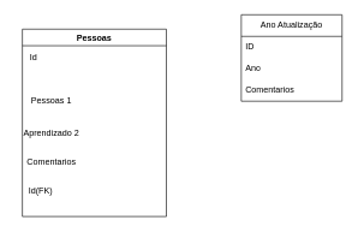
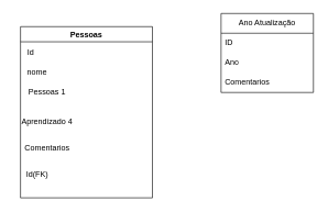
  <mxCell id="0" />
  <mxCell id="1" parent="0" />
  <mxCell id="2" value="Pessoas" style="swimlane;whiteSpace=wrap;html=1;" vertex="1" parent="1"><mxGeometry x="30" y="40" width="200" height="260" as="geometry" /></mxCell>
  <mxCell id="3" value="Id" style="text;html=1;align=center;verticalAlign=middle;resizable=0;points=[];autosize=1;strokeColor=none;fillColor=none;" vertex="1" parent="2"><mxGeometry y="25" width="30" height="30" as="geometry" /></mxCell>
+ <mxCell id="4" value="nome" style="text;html=1;align=center;verticalAlign=middle;resizable=0;points=[];autosize=1;strokeColor=none;fillColor=none;" vertex="1" parent="2"><mxGeometry y="55" width="50" height="30" as="geometry" /></mxCell>
  <mxCell id="5" value="Pessoas 1" style="text;html=1;align=center;verticalAlign=middle;resizable=0;points=[];autosize=1;strokeColor=none;fillColor=none;" vertex="1" parent="2"><mxGeometry x="-10" y="85" width="100" height="30" as="geometry" /></mxCell>
- <mxCell id="6" value="Aprendizado 2" style="text;html=1;align=center;verticalAlign=middle;resizable=0;points=[];autosize=1;strokeColor=none;fillColor=none;" vertex="1" parent="2"><mxGeometry x="-10" y="130" width="100" height="30" as="geometry" /></mxCell>
+ <mxCell id="6" value="Aprendizado 4" style="text;html=1;align=center;verticalAlign=middle;resizable=0;points=[];autosize=1;strokeColor=none;fillColor=none;" vertex="1" parent="2"><mxGeometry x="-10" y="130" width="100" height="30" as="geometry" /></mxCell>
  <mxCell id="7" value="Comentarios" style="text;html=1;align=center;verticalAlign=middle;resizable=0;points=[];autosize=1;strokeColor=none;fillColor=none;" vertex="1" parent="2"><mxGeometry x="-5" y="170" width="90" height="30" as="geometry" /></mxCell>
  <mxCell id="8" value="Id(FK)" style="text;html=1;align=center;verticalAlign=middle;resizable=0;points=[];autosize=1;strokeColor=none;fillColor=none;" vertex="1" parent="2"><mxGeometry x="-5" y="210" width="60" height="30" as="geometry" /></mxCell>
  <mxCell id="9" value="Ano Atualização" style="swimlane;fontStyle=0;childLayout=stackLayout;horizontal=1;startSize=30;horizontalStack=0;resizeParent=1;resizeParentMax=0;resizeLast=0;collapsible=1;marginBottom=0;whiteSpace=wrap;html=1;" vertex="1" parent="1"><mxGeometry x="334" y="20" width="140" height="120" as="geometry" /></mxCell>
  <mxCell id="10" value="ID" style="text;strokeColor=none;fillColor=none;align=left;verticalAlign=middle;spacingLeft=4;spacingRight=4;overflow=hidden;points=[[0,0.5],[1,0.5]];portConstraint=eastwest;rotatable=0;whiteSpace=wrap;html=1;" vertex="1" parent="9"><mxGeometry y="30" width="140" height="30" as="geometry" /></mxCell>
  <mxCell id="11" value="Ano" style="text;strokeColor=none;fillColor=none;align=left;verticalAlign=middle;spacingLeft=4;spacingRight=4;overflow=hidden;points=[[0,0.5],[1,0.5]];portConstraint=eastwest;rotatable=0;whiteSpace=wrap;html=1;" vertex="1" parent="9"><mxGeometry y="60" width="140" height="30" as="geometry" /></mxCell>
  <mxCell id="12" value="Comentarios" style="text;strokeColor=none;fillColor=none;align=left;verticalAlign=middle;spacingLeft=4;spacingRight=4;overflow=hidden;points=[[0,0.5],[1,0.5]];portConstraint=eastwest;rotatable=0;whiteSpace=wrap;html=1;" vertex="1" parent="9"><mxGeometry y="90" width="140" height="30" as="geometry" /></mxCell>
